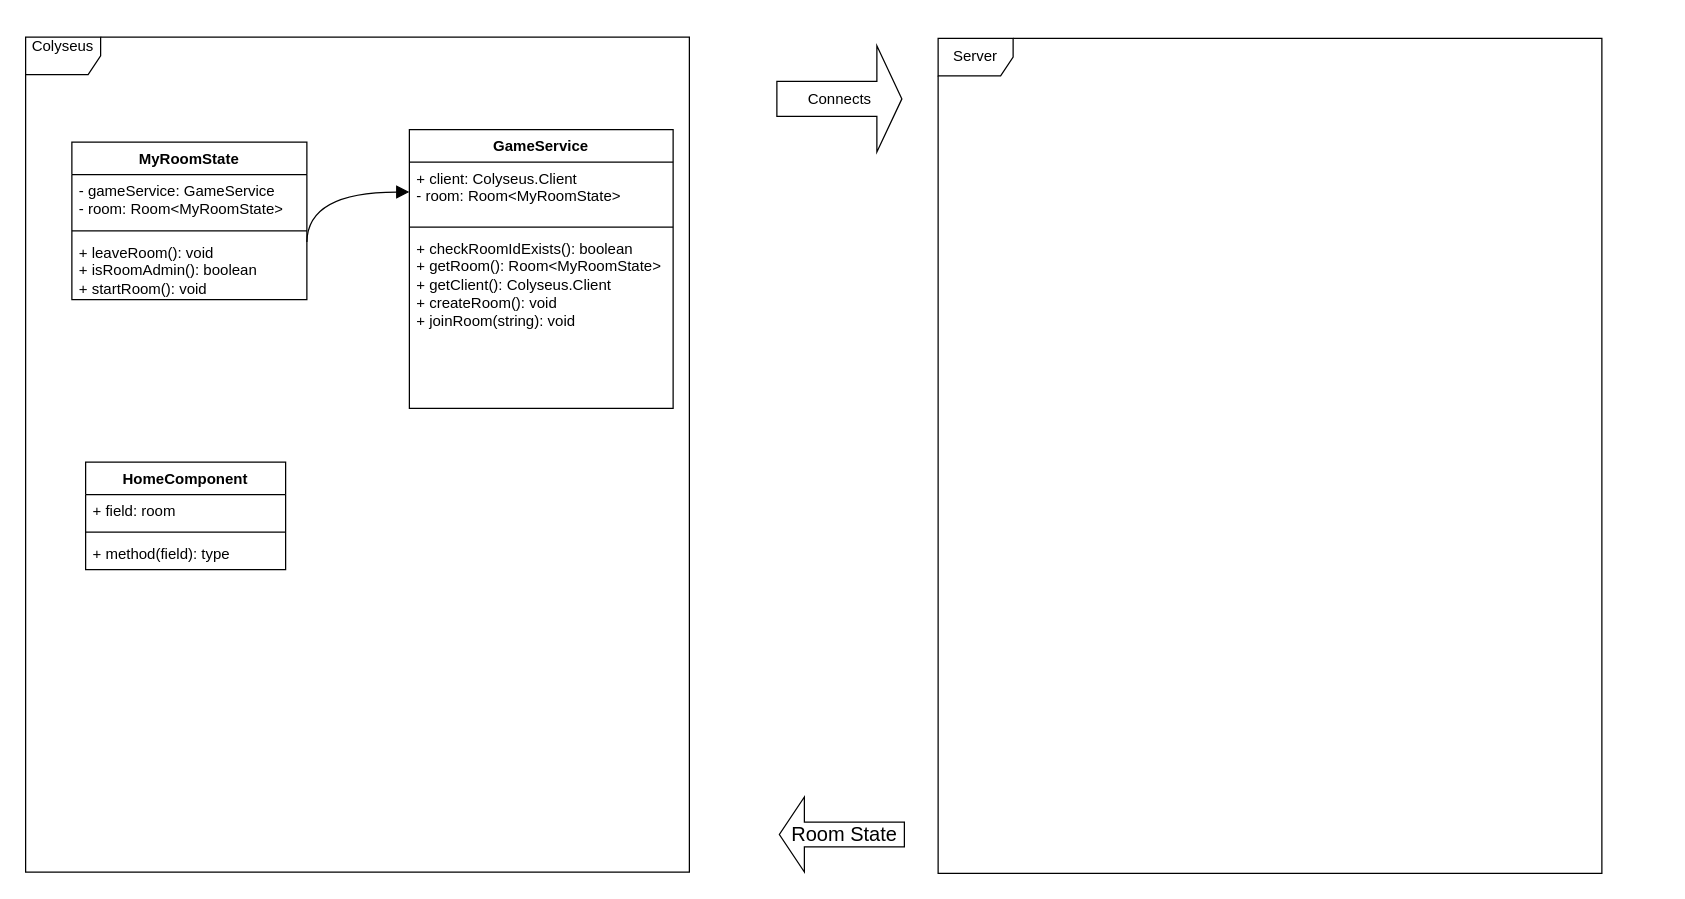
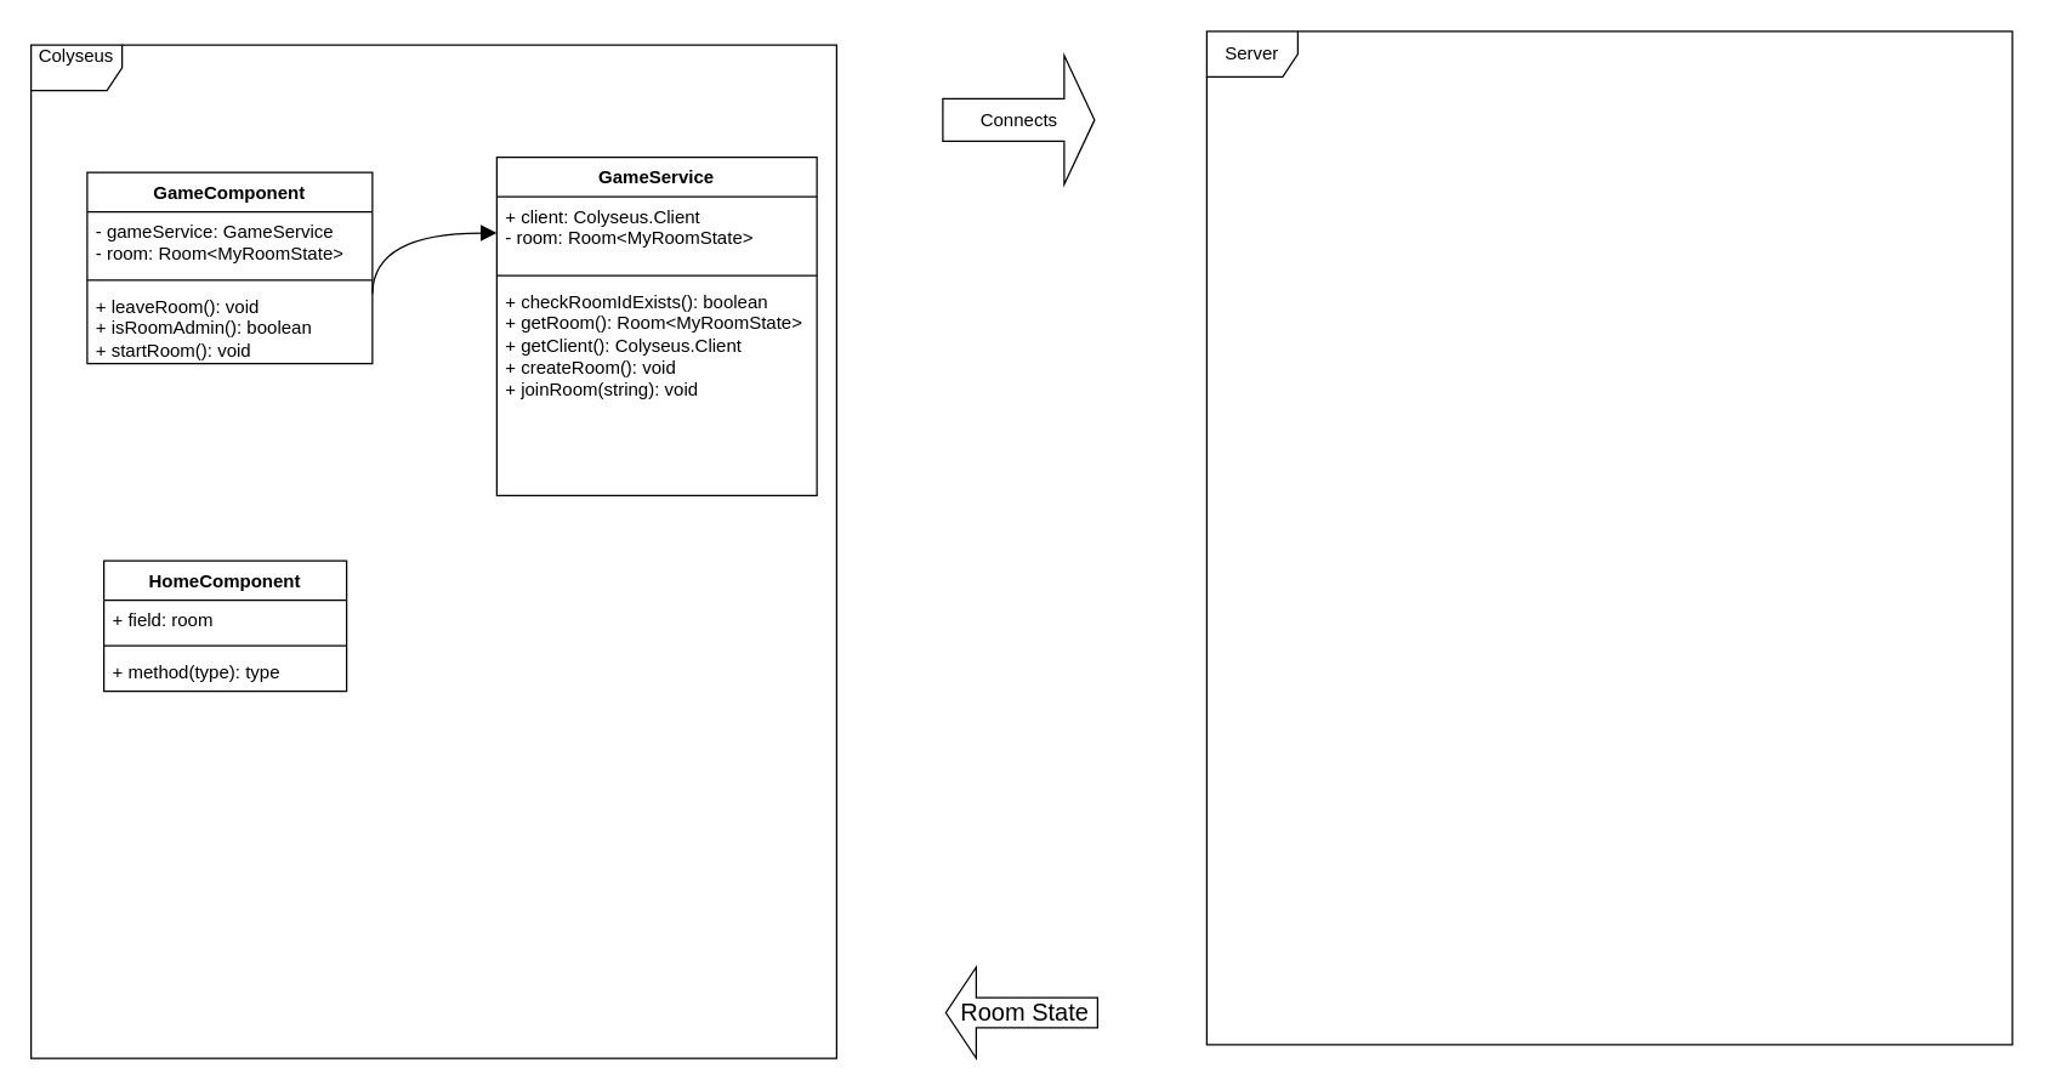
  <mxCell id="0" />
  <mxCell id="1" parent="0" />
  <mxCell id="2" value="Colyseus&lt;div&gt;&lt;br&gt;&lt;/div&gt;" style="shape=umlFrame;whiteSpace=wrap;html=1;pointerEvents=0;" vertex="1" parent="1"><mxGeometry x="20" y="29" width="531" height="668" as="geometry" /></mxCell>
- <mxCell id="3" value="Server" style="shape=umlFrame;whiteSpace=wrap;html=1;pointerEvents=0;" vertex="1" parent="1"><mxGeometry x="750" y="30" width="531" height="668" as="geometry" /></mxCell>
+ <mxCell id="3" value="Server" style="shape=umlFrame;whiteSpace=wrap;html=1;pointerEvents=0;" vertex="1" parent="1"><mxGeometry x="795" y="20" width="531" height="668" as="geometry" /></mxCell>
  <mxCell id="4" value="Connects" style="html=1;shadow=0;dashed=0;align=center;verticalAlign=middle;shape=mxgraph.arrows2.arrow;dy=0.67;dx=20;notch=0;" vertex="1" parent="1"><mxGeometry x="621" y="36" width="100" height="85" as="geometry" /></mxCell>
  <mxCell id="5" value="GameService" style="swimlane;fontStyle=1;align=center;verticalAlign=top;childLayout=stackLayout;horizontal=1;startSize=26;horizontalStack=0;resizeParent=1;resizeParentMax=0;resizeLast=0;collapsible=1;marginBottom=0;whiteSpace=wrap;html=1;" vertex="1" parent="1"><mxGeometry x="327" y="103" width="211" height="223" as="geometry" /></mxCell>
  <mxCell id="6" value="+ client: Colyseus.Client&lt;div&gt;- room: Room&amp;lt;MyRoomState&amp;gt;&lt;/div&gt;" style="text;strokeColor=none;fillColor=none;align=left;verticalAlign=top;spacingLeft=4;spacingRight=4;overflow=hidden;rotatable=0;points=[[0,0.5],[1,0.5]];portConstraint=eastwest;whiteSpace=wrap;html=1;" vertex="1" parent="5"><mxGeometry y="26" width="211" height="48" as="geometry" /></mxCell>
  <mxCell id="7" value="" style="line;strokeWidth=1;fillColor=none;align=left;verticalAlign=middle;spacingTop=-1;spacingLeft=3;spacingRight=3;rotatable=0;labelPosition=right;points=[];portConstraint=eastwest;strokeColor=inherit;" vertex="1" parent="5"><mxGeometry y="74" width="211" height="8" as="geometry" /></mxCell>
  <mxCell id="8" value="+ checkRoomIdExists(): boolean&lt;div&gt;+ getRoom(): Room&amp;lt;MyRoomState&amp;gt;&lt;/div&gt;&lt;div&gt;+ getClient(): Colyseus.Client&lt;/div&gt;&lt;div&gt;+ createRoom(): void&lt;/div&gt;&lt;div&gt;+ joinRoom(string): void&lt;/div&gt;" style="text;strokeColor=none;fillColor=none;align=left;verticalAlign=top;spacingLeft=4;spacingRight=4;overflow=hidden;rotatable=0;points=[[0,0.5],[1,0.5]];portConstraint=eastwest;whiteSpace=wrap;html=1;" vertex="1" parent="5"><mxGeometry y="82" width="211" height="141" as="geometry" /></mxCell>
- <mxCell id="9" value="MyRoomState&lt;div&gt;&lt;br&gt;&lt;/div&gt;" style="swimlane;fontStyle=1;align=center;verticalAlign=top;childLayout=stackLayout;horizontal=1;startSize=26;horizontalStack=0;resizeParent=1;resizeParentMax=0;resizeLast=0;collapsible=1;marginBottom=0;whiteSpace=wrap;html=1;" vertex="1" parent="1"><mxGeometry x="57" y="113" width="188" height="126" as="geometry" /></mxCell>
+ <mxCell id="9" value="GameComponent&lt;div&gt;&lt;br&gt;&lt;/div&gt;" style="swimlane;fontStyle=1;align=center;verticalAlign=top;childLayout=stackLayout;horizontal=1;startSize=26;horizontalStack=0;resizeParent=1;resizeParentMax=0;resizeLast=0;collapsible=1;marginBottom=0;whiteSpace=wrap;html=1;" vertex="1" parent="1"><mxGeometry x="57" y="113" width="188" height="126" as="geometry" /></mxCell>
  <mxCell id="10" value="- gameService: GameService&lt;div&gt;- room: Room&amp;lt;MyRoomState&amp;gt;&lt;/div&gt;&lt;div&gt;&lt;br&gt;&lt;/div&gt;" style="text;strokeColor=none;fillColor=none;align=left;verticalAlign=top;spacingLeft=4;spacingRight=4;overflow=hidden;rotatable=0;points=[[0,0.5],[1,0.5]];portConstraint=eastwest;whiteSpace=wrap;html=1;" vertex="1" parent="9"><mxGeometry y="26" width="188" height="41" as="geometry" /></mxCell>
  <mxCell id="11" value="" style="line;strokeWidth=1;fillColor=none;align=left;verticalAlign=middle;spacingTop=-1;spacingLeft=3;spacingRight=3;rotatable=0;labelPosition=right;points=[];portConstraint=eastwest;strokeColor=inherit;" vertex="1" parent="9"><mxGeometry y="67" width="188" height="8" as="geometry" /></mxCell>
  <mxCell id="12" value="+ leaveRoom(): void&lt;div&gt;+ isRoomAdmin(): boolean&lt;br&gt;&lt;/div&gt;&lt;div&gt;+ startRoom(): void&lt;br&gt;&lt;/div&gt;" style="text;strokeColor=none;fillColor=none;align=left;verticalAlign=top;spacingLeft=4;spacingRight=4;overflow=hidden;rotatable=0;points=[[0,0.5],[1,0.5]];portConstraint=eastwest;whiteSpace=wrap;html=1;" vertex="1" parent="9"><mxGeometry y="75" width="188" height="51" as="geometry" /></mxCell>
  <mxCell id="13" value="HomeComponent" style="swimlane;fontStyle=1;align=center;verticalAlign=top;childLayout=stackLayout;horizontal=1;startSize=26;horizontalStack=0;resizeParent=1;resizeParentMax=0;resizeLast=0;collapsible=1;marginBottom=0;whiteSpace=wrap;html=1;" vertex="1" parent="1"><mxGeometry x="68" y="369" width="160" height="86" as="geometry" /></mxCell>
  <mxCell id="14" value="+ field: room" style="text;strokeColor=none;fillColor=none;align=left;verticalAlign=top;spacingLeft=4;spacingRight=4;overflow=hidden;rotatable=0;points=[[0,0.5],[1,0.5]];portConstraint=eastwest;whiteSpace=wrap;html=1;" vertex="1" parent="13"><mxGeometry y="26" width="160" height="26" as="geometry" /></mxCell>
  <mxCell id="15" value="" style="line;strokeWidth=1;fillColor=none;align=left;verticalAlign=middle;spacingTop=-1;spacingLeft=3;spacingRight=3;rotatable=0;labelPosition=right;points=[];portConstraint=eastwest;strokeColor=inherit;" vertex="1" parent="13"><mxGeometry y="52" width="160" height="8" as="geometry" /></mxCell>
- <mxCell id="16" value="+ method(field): type" style="text;strokeColor=none;fillColor=none;align=left;verticalAlign=top;spacingLeft=4;spacingRight=4;overflow=hidden;rotatable=0;points=[[0,0.5],[1,0.5]];portConstraint=eastwest;whiteSpace=wrap;html=1;" vertex="1" parent="13"><mxGeometry y="60" width="160" height="26" as="geometry" /></mxCell>
+ <mxCell id="16" value="+ method(type): type" style="text;strokeColor=none;fillColor=none;align=left;verticalAlign=top;spacingLeft=4;spacingRight=4;overflow=hidden;rotatable=0;points=[[0,0.5],[1,0.5]];portConstraint=eastwest;whiteSpace=wrap;html=1;" vertex="1" parent="13"><mxGeometry y="60" width="160" height="26" as="geometry" /></mxCell>
  <mxCell id="17" value="" style="group" vertex="1" connectable="0" parent="1"><mxGeometry x="613" y="637" width="120" height="60" as="geometry" /></mxCell>
  <mxCell id="18" value="" style="html=1;shadow=0;dashed=0;align=center;verticalAlign=middle;shape=mxgraph.arrows2.arrow;dy=0.67;dx=20;notch=0;rotation=-180;" vertex="1" parent="17"><mxGeometry x="10" width="100" height="60" as="geometry" /></mxCell>
  <mxCell id="19" value="&amp;nbsp;Room State" style="text;html=1;align=center;verticalAlign=middle;whiteSpace=wrap;rounded=0;fontSize=16;" vertex="1" parent="17"><mxGeometry y="15" width="120" height="30" as="geometry" /></mxCell>
  <mxCell id="20" value="" style="endArrow=block;endFill=1;html=1;edgeStyle=orthogonalEdgeStyle;align=left;verticalAlign=top;rounded=0;fontSize=12;startSize=8;endSize=8;curved=1;" edge="1" parent="1" target="6"><mxGeometry x="-1" relative="1" as="geometry"><mxPoint x="245" y="193" as="sourcePoint" /><mxPoint x="371" y="193" as="targetPoint" /></mxGeometry></mxCell>
